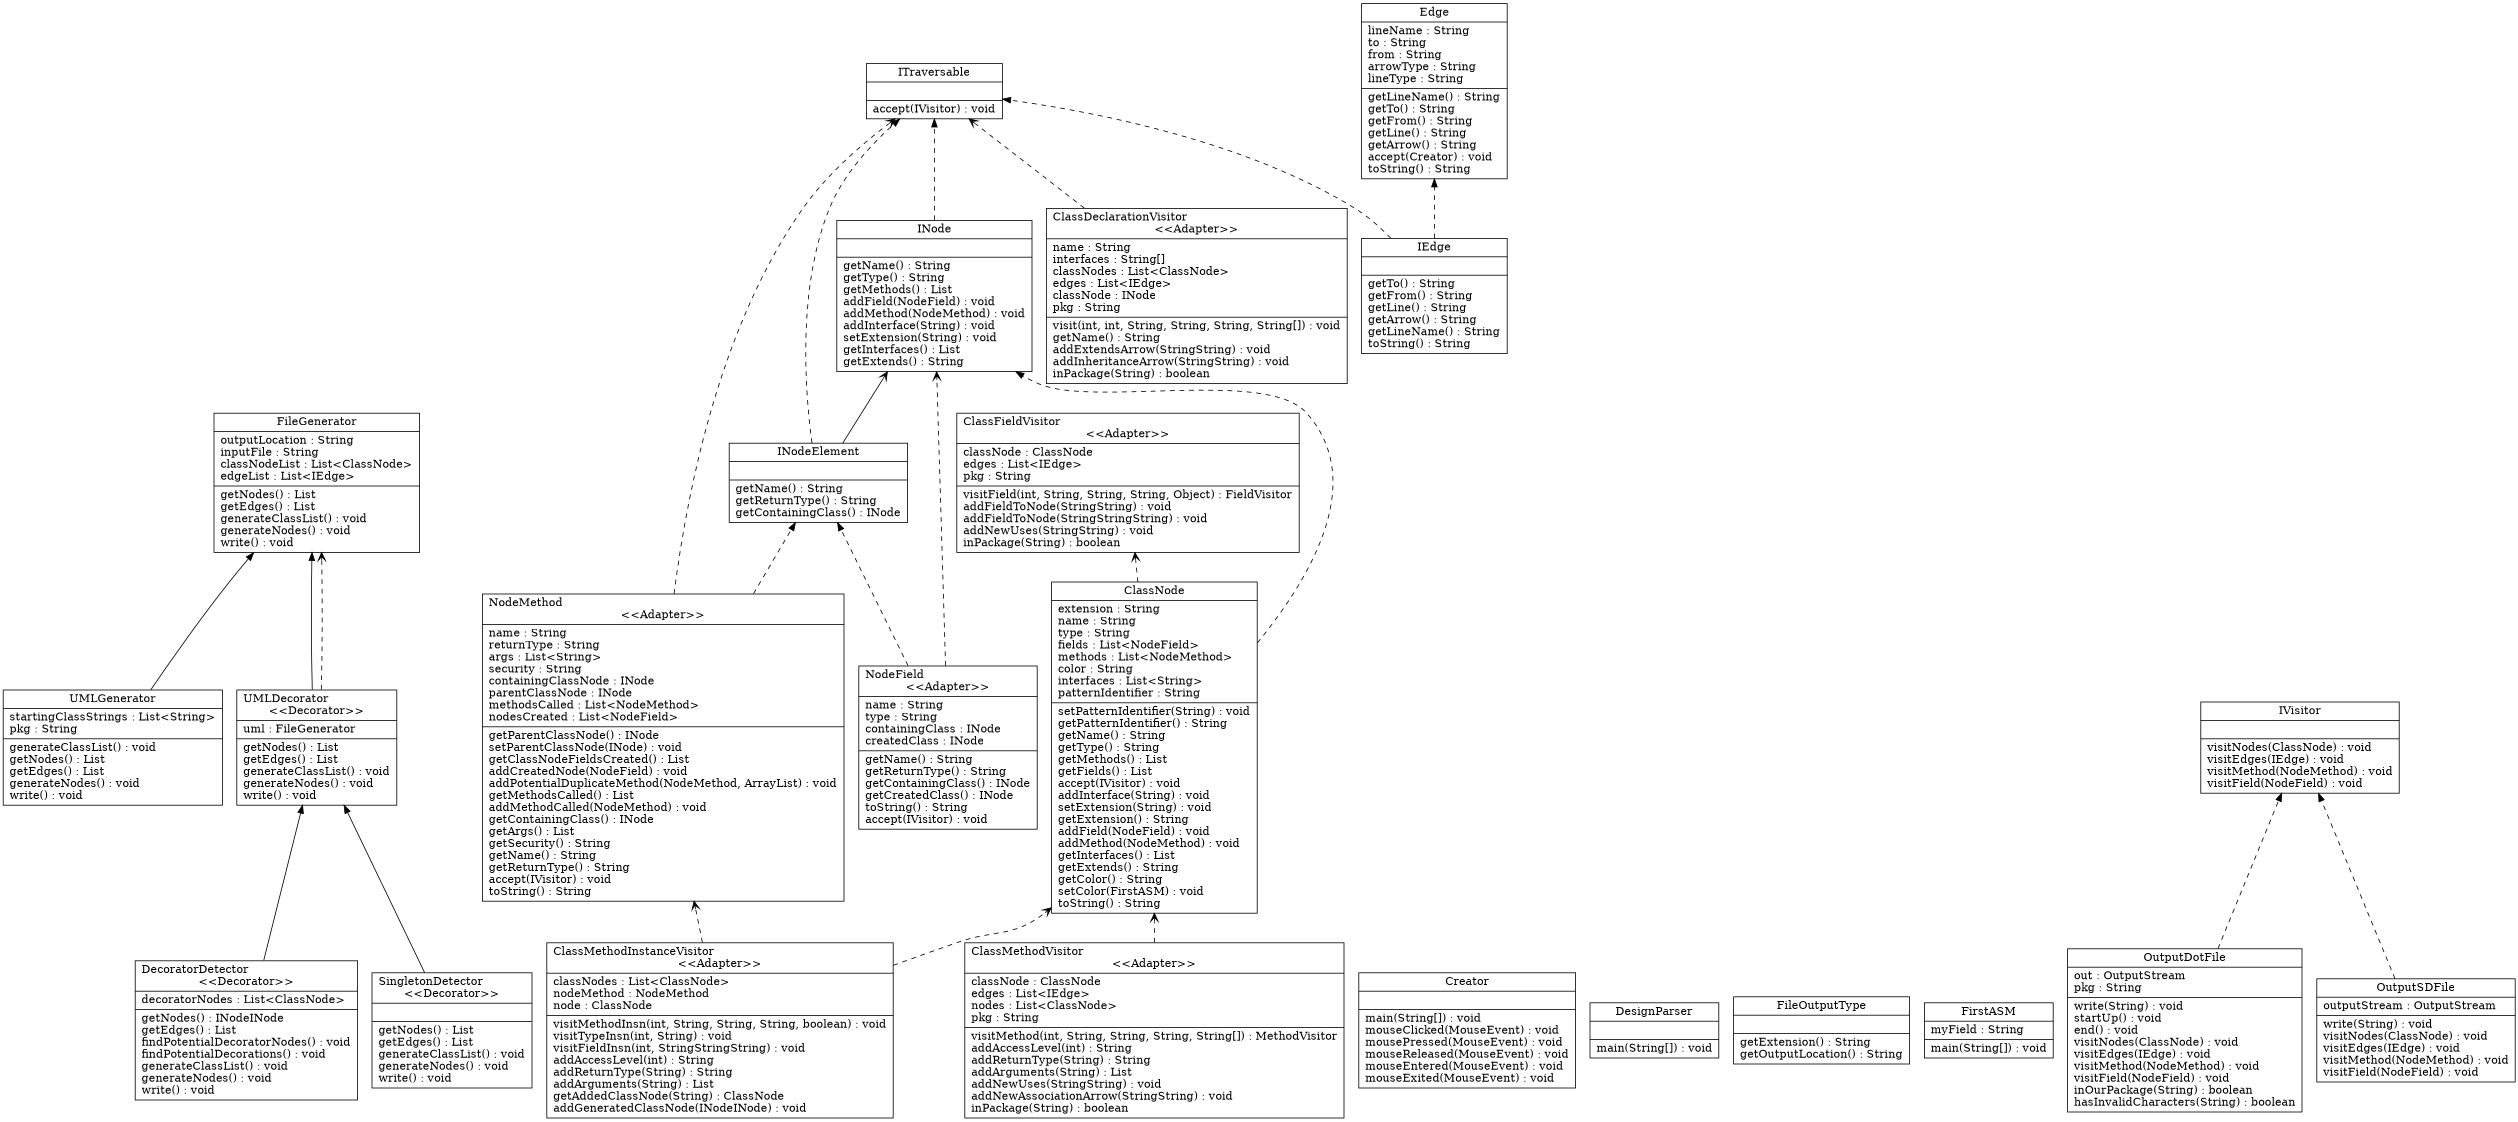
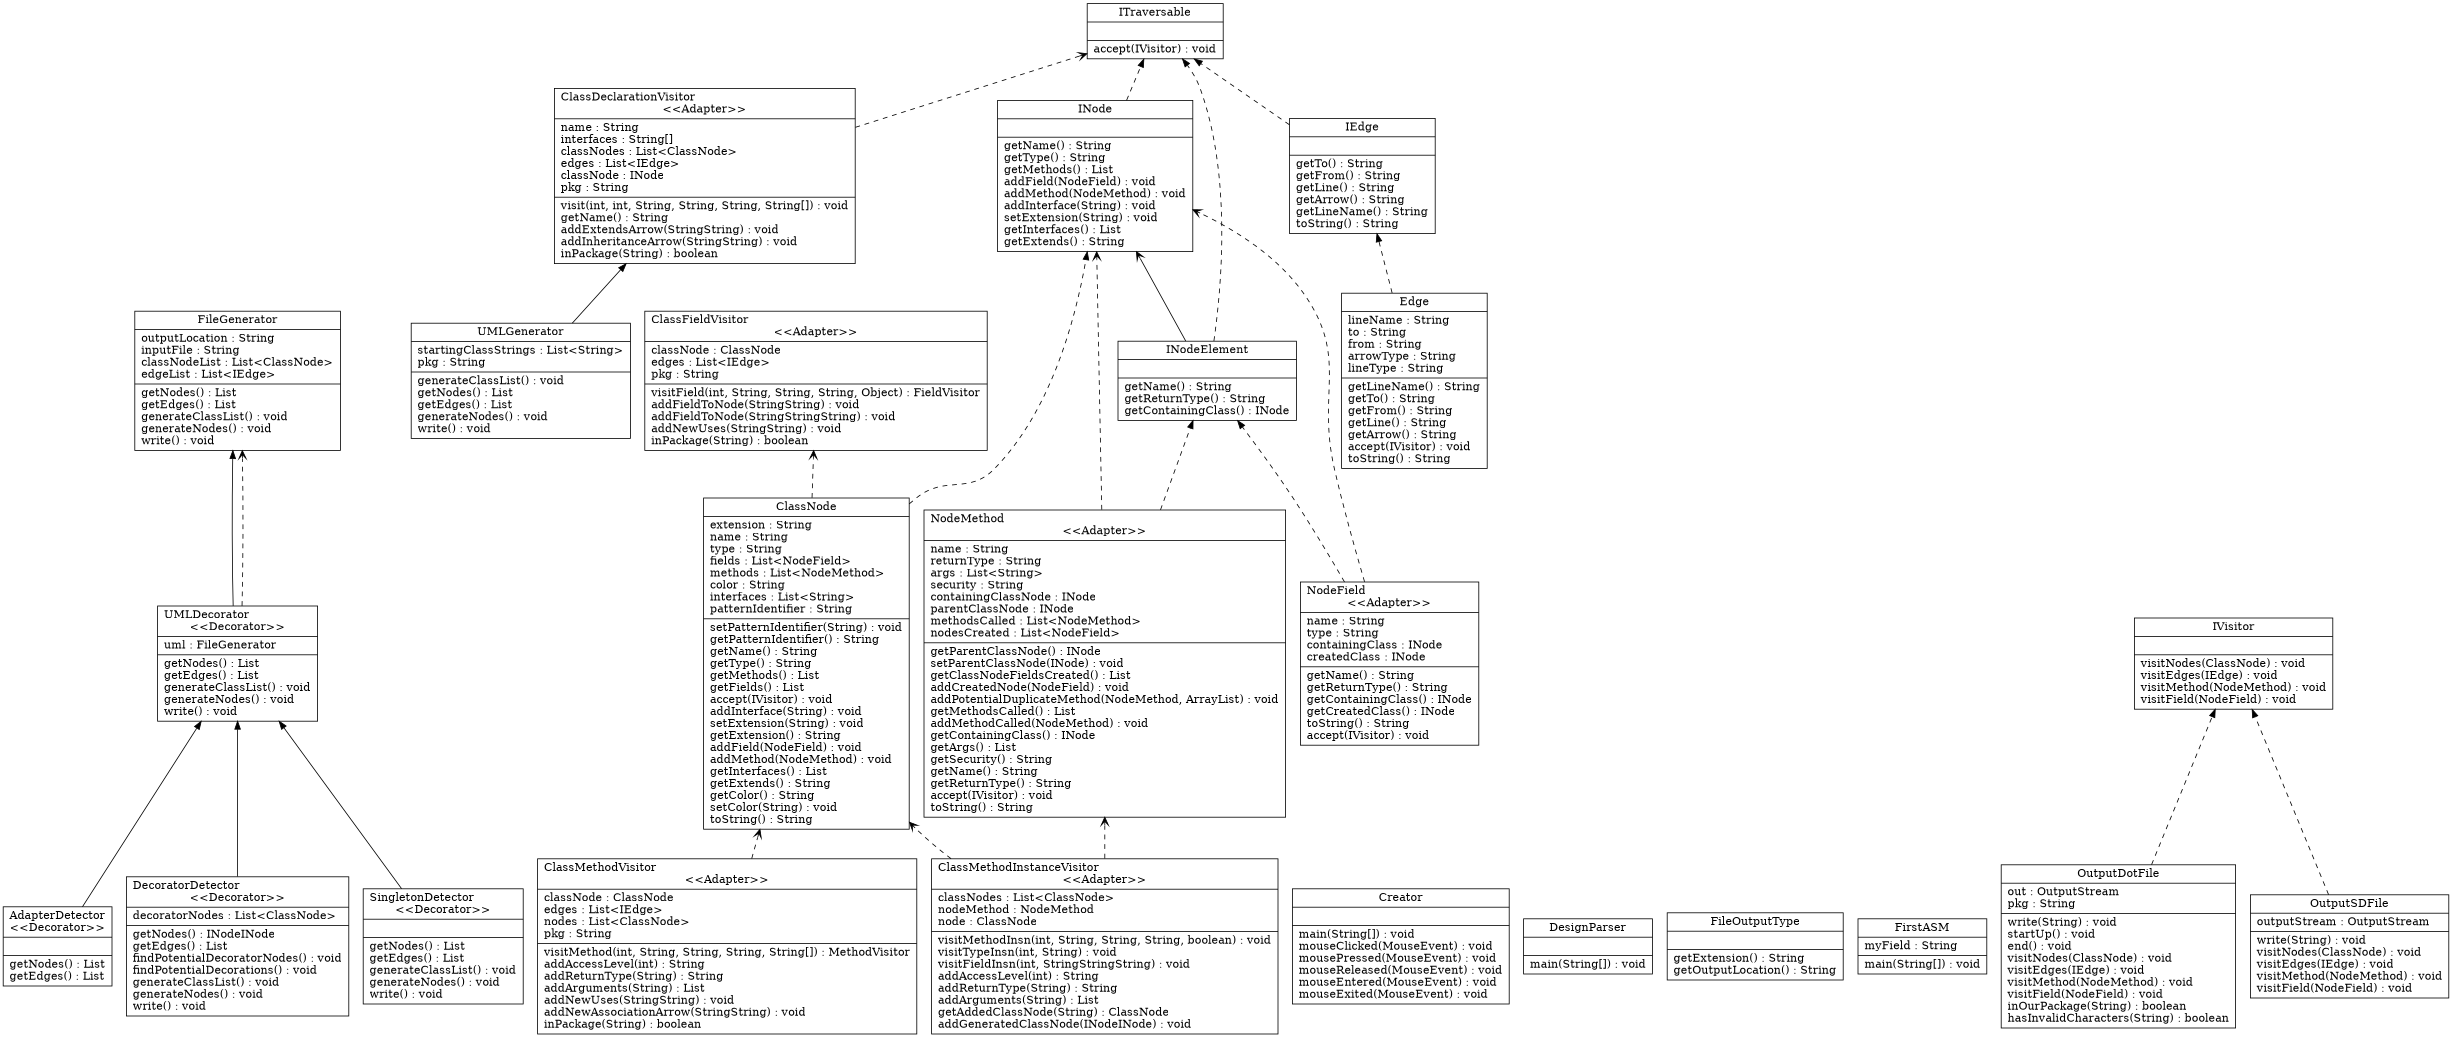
  digraph {
    fontname="Bitstream Vera Sans"
    fontsize=8
    rankdir=BT
    node [outlineColor="#000000" shape=record]
    edge [arrowhead=normal style=dashed]
+   n1 [label="{AdapterDetector\l\<\<Decorator\>\>||getNodes() : List\lgetEdges() : List\l}"]
    n2 [label="{UMLDecorator\l\<\<Decorator\>\>|uml : FileGenerator\l|getNodes() : List\lgetEdges() : List\lgenerateClassList() : void\lgenerateNodes() : void\lwrite() : void\l}"]
    n3 [label="{FileGenerator|outputLocation : String\linputFile : String\lclassNodeList : List\<ClassNode\>\ledgeList : List\<IEdge\>\l|getNodes() : List\lgetEdges() : List\lgenerateClassList() : void\lgenerateNodes() : void\lwrite() : void\l}"]
    n4 [label="{ClassDeclarationVisitor\l\<\<Adapter\>\>|name : String\linterfaces : String[]\lclassNodes : List\<ClassNode\>\ledges : List\<IEdge\>\lclassNode : INode\lpkg : String\l|visit(int, int, String, String, String, String[]) : void\lgetName() : String\laddExtendsArrow(StringString) : void\laddInheritanceArrow(StringString) : void\linPackage(String) : boolean\l}"]
    n5 [label="{ITraversable||accept(IVisitor) : void\l}"]
    n6 [label="{INode||getName() : String\lgetType() : String\lgetMethods() : List\laddField(NodeField) : void\laddMethod(NodeMethod) : void\laddInterface(String) : void\lsetExtension(String) : void\lgetInterfaces() : List\lgetExtends() : String\l}"]
    n7 [label="{ClassFieldVisitor\l\<\<Adapter\>\>|classNode : ClassNode\ledges : List\<IEdge\>\lpkg : String\l|visitField(int, String, String, String, Object) : FieldVisitor\laddFieldToNode(StringString) : void\laddFieldToNode(StringStringString) : void\laddNewUses(StringString) : void\linPackage(String) : boolean\l}"]
-   n8 [label="{ClassNode|extension : String\lname : String\ltype : String\lfields : List\<NodeField\>\lmethods : List\<NodeMethod\>\lcolor : String\linterfaces : List\<String\>\lpatternIdentifier : String\l|setPatternIdentifier(String) : void\lgetPatternIdentifier() : String\lgetName() : String\lgetType() : String\lgetMethods() : List\lgetFields() : List\laccept(IVisitor) : void\laddInterface(String) : void\lsetExtension(String) : void\lgetExtension() : String\laddField(NodeField) : void\laddMethod(NodeMethod) : void\lgetInterfaces() : List\lgetExtends() : String\lgetColor() : String\lsetColor(FirstASM) : void\ltoString() : String\l}"]
+   n8 [label="{ClassNode|extension : String\lname : String\ltype : String\lfields : List\<NodeField\>\lmethods : List\<NodeMethod\>\lcolor : String\linterfaces : List\<String\>\lpatternIdentifier : String\l|setPatternIdentifier(String) : void\lgetPatternIdentifier() : String\lgetName() : String\lgetType() : String\lgetMethods() : List\lgetFields() : List\laccept(IVisitor) : void\laddInterface(String) : void\lsetExtension(String) : void\lgetExtension() : String\laddField(NodeField) : void\laddMethod(NodeMethod) : void\lgetInterfaces() : List\lgetExtends() : String\lgetColor() : String\lsetColor(String) : void\ltoString() : String\l}"]
    n9 [label="{ClassMethodInstanceVisitor\l\<\<Adapter\>\>|classNodes : List\<ClassNode\>\lnodeMethod : NodeMethod\lnode : ClassNode\l|visitMethodInsn(int, String, String, String, boolean) : void\lvisitTypeInsn(int, String) : void\lvisitFieldInsn(int, StringStringString) : void\laddAccessLevel(int) : String\laddReturnType(String) : String\laddArguments(String) : List\lgetAddedClassNode(String) : ClassNode\laddGeneratedClassNode(INodeINode) : void\l}"]
    n10 [label="{NodeMethod\l\<\<Adapter\>\>|name : String\lreturnType : String\largs : List\<String\>\lsecurity : String\lcontainingClassNode : INode\lparentClassNode : INode\lmethodsCalled : List\<NodeMethod\>\lnodesCreated : List\<NodeField\>\l|getParentClassNode() : INode\lsetParentClassNode(INode) : void\lgetClassNodeFieldsCreated() : List\laddCreatedNode(NodeField) : void\laddPotentialDuplicateMethod(NodeMethod, ArrayList) : void\lgetMethodsCalled() : List\laddMethodCalled(NodeMethod) : void\lgetContainingClass() : INode\lgetArgs() : List\lgetSecurity() : String\lgetName() : String\lgetReturnType() : String\laccept(IVisitor) : void\ltoString() : String\l}"]
    n11 [label="{INodeElement||getName() : String\lgetReturnType() : String\lgetContainingClass() : INode\l}"]
    n12 [label="{ClassMethodVisitor\l\<\<Adapter\>\>|classNode : ClassNode\ledges : List\<IEdge\>\lnodes : List\<ClassNode\>\lpkg : String\l|visitMethod(int, String, String, String, String[]) : MethodVisitor\laddAccessLevel(int) : String\laddReturnType(String) : String\laddArguments(String) : List\laddNewUses(StringString) : void\laddNewAssociationArrow(StringString) : void\linPackage(String) : boolean\l}"]
    n13 [label="{Creator||main(String[]) : void\lmouseClicked(MouseEvent) : void\lmousePressed(MouseEvent) : void\lmouseReleased(MouseEvent) : void\lmouseEntered(MouseEvent) : void\lmouseExited(MouseEvent) : void\l}"]
    n14 [label="{DecoratorDetector\l\<\<Decorator\>\>|decoratorNodes : List\<ClassNode\>\l|getNodes() : INodeINode\lgetEdges() : List\lfindPotentialDecoratorNodes() : void\lfindPotentialDecorations() : void\lgenerateClassList() : void\lgenerateNodes() : void\lwrite() : void\l}"]
    n15 [label="{DesignParser||main(String[]) : void\l}"]
-   n16 [label="{Edge|lineName : String\lto : String\lfrom : String\larrowType : String\llineType : String\l|getLineName() : String\lgetTo() : String\lgetFrom() : String\lgetLine() : String\lgetArrow() : String\laccept(Creator) : void\ltoString() : String\l}"]
+   n16 [label="{Edge|lineName : String\lto : String\lfrom : String\larrowType : String\llineType : String\l|getLineName() : String\lgetTo() : String\lgetFrom() : String\lgetLine() : String\lgetArrow() : String\laccept(IVisitor) : void\ltoString() : String\l}"]
    n17 [label="{IEdge||getTo() : String\lgetFrom() : String\lgetLine() : String\lgetArrow() : String\lgetLineName() : String\ltoString() : String\l}"]
    n18 [label="{FileOutputType||getExtension() : String\lgetOutputLocation() : String\l}"]
    n19 [label="{FirstASM|myField : String\l|main(String[]) : void\l}"]
    n20 [label="{IVisitor||visitNodes(ClassNode) : void\lvisitEdges(IEdge) : void\lvisitMethod(NodeMethod) : void\lvisitField(NodeField) : void\l}"]
    n21 [label="{NodeField\l\<\<Adapter\>\>|name : String\ltype : String\lcontainingClass : INode\lcreatedClass : INode\l|getName() : String\lgetReturnType() : String\lgetContainingClass() : INode\lgetCreatedClass() : INode\ltoString() : String\laccept(IVisitor) : void\l}"]
    n22 [label="{OutputDotFile|out : OutputStream\lpkg : String\l|write(String) : void\lstartUp() : void\lend() : void\lvisitNodes(ClassNode) : void\lvisitEdges(IEdge) : void\lvisitMethod(NodeMethod) : void\lvisitField(NodeField) : void\linOurPackage(String) : boolean\lhasInvalidCharacters(String) : boolean\l}"]
    n23 [label="{OutputSDFile|outputStream : OutputStream\l|write(String) : void\lvisitNodes(ClassNode) : void\lvisitEdges(IEdge) : void\lvisitMethod(NodeMethod) : void\lvisitField(NodeField) : void\l}"]
    n24 [label="{SingletonDetector\l\<\<Decorator\>\>||getNodes() : List\lgetEdges() : List\lgenerateClassList() : void\lgenerateNodes() : void\lwrite() : void\l}"]
    n25 [label="{UMLGenerator|startingClassStrings : List\<String\>\lpkg : String\l|generateClassList() : void\lgetNodes() : List\lgetEdges() : List\lgenerateNodes() : void\lwrite() : void\l}"]
+   n1 -> n2 [style=solid]
    n2 -> n3 [style=solid]
    n2 -> n3 [arrowhead=vee]
    n4 -> n5 [arrowhead=vee]
    n6 -> n5
    n8 -> n6
    n8 -> n7 [arrowhead=vee]
    n9 -> n8 [arrowhead=vee]
    n9 -> n10 [arrowhead=vee]
-   n10 -> n5 [arrowhead=vee]
+   n10 -> n6 [arrowhead=vee]
    n10 -> n11
    n11 -> n5
    n11 -> n6 [arrowhead=vee style=solid]
    n12 -> n8 [arrowhead=vee]
    n14 -> n2 [style=solid]
-   n17 -> n16
+   n16 -> n17
    n17 -> n5
    n21 -> n6 [arrowhead=vee]
    n21 -> n11
    n22 -> n20
    n23 -> n20
    n24 -> n2 [style=solid]
-   n25 -> n3 [style=solid]
+   n25 -> n4 [style=solid]
  }
